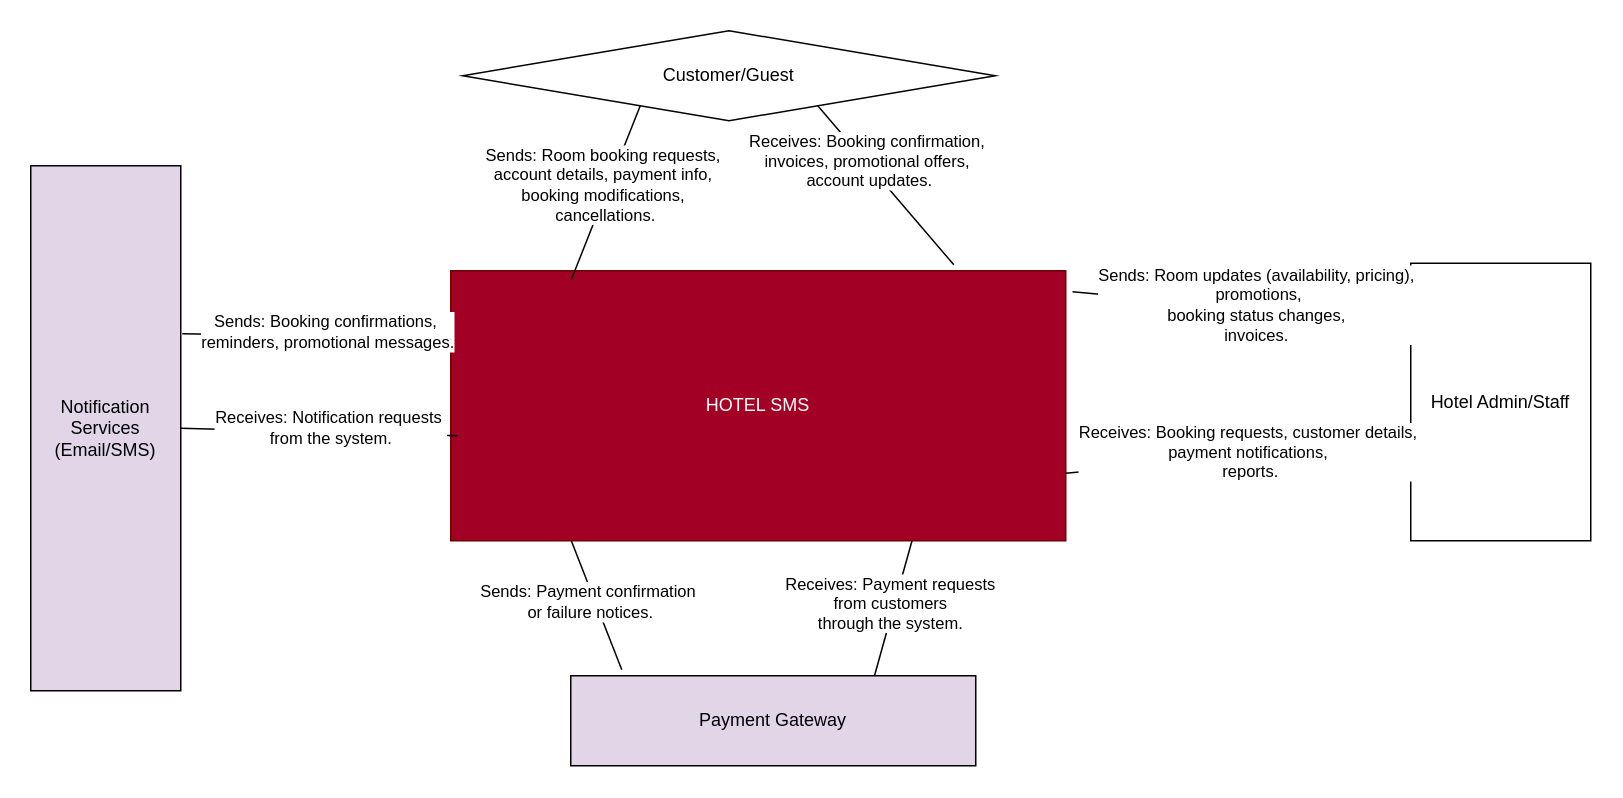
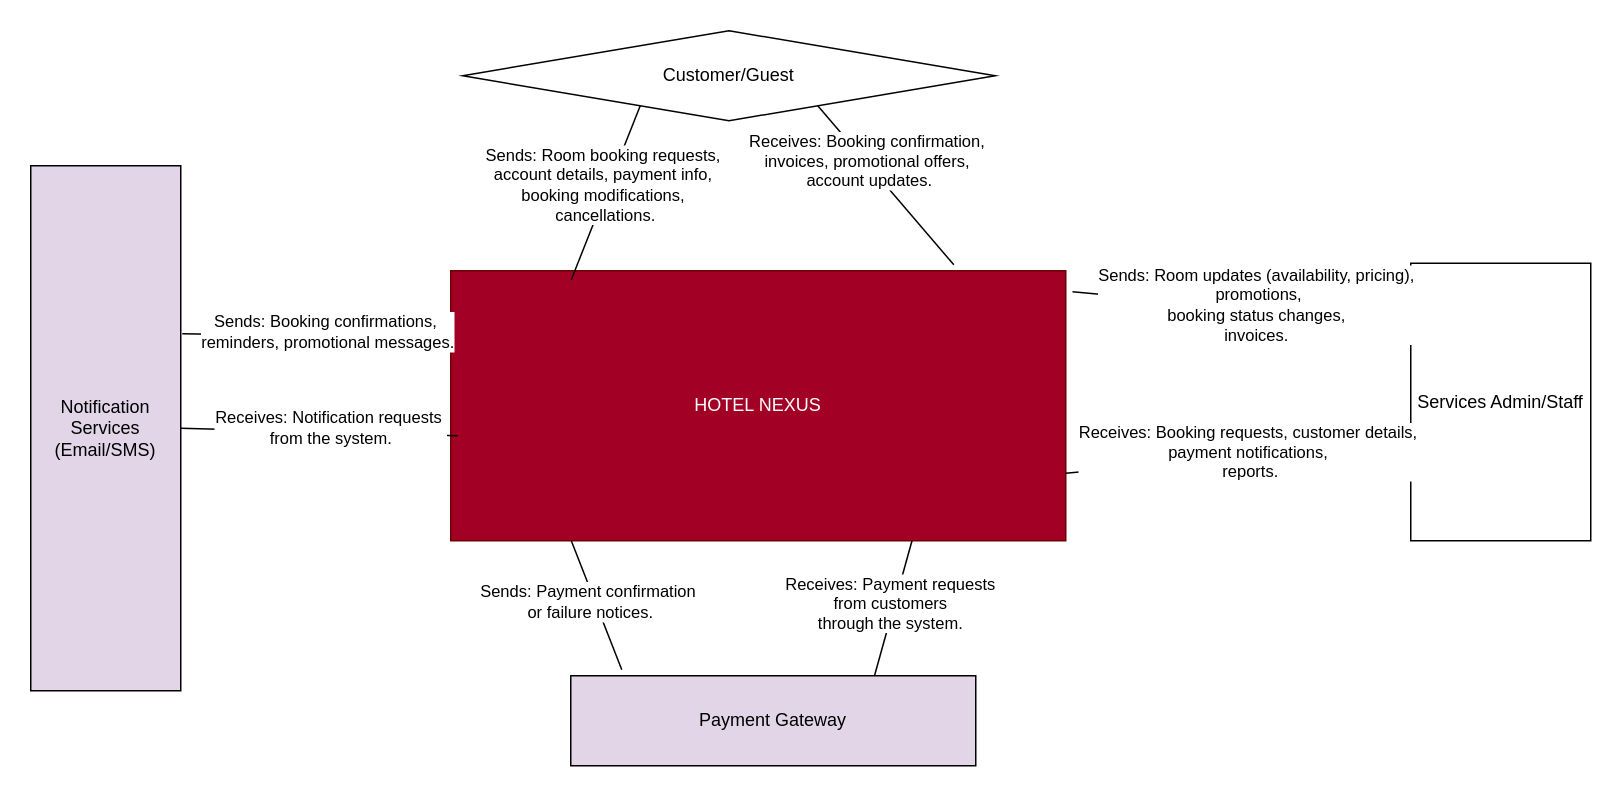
  <mxCell id="0" />
  <mxCell id="1" parent="0" />
- <mxCell id="2" value="HOTEL SMS" style="rounded=0;whiteSpace=wrap;html=1;fillColor=#a20025;fontColor=#ffffff;strokeColor=#6F0000;" vertex="1" parent="1"><mxGeometry x="300" y="180" width="410" height="180" as="geometry" /></mxCell>
+ <mxCell id="2" value="HOTEL NEXUS" style="rounded=0;whiteSpace=wrap;html=1;fillColor=#a20025;fontColor=#ffffff;strokeColor=#6F0000;" vertex="1" parent="1"><mxGeometry x="300" y="180" width="410" height="180" as="geometry" /></mxCell>
  <mxCell id="3" value="Notification Services&lt;div&gt;(Email/SMS)&lt;/div&gt;" style="rounded=0;whiteSpace=wrap;html=1;fillColor=#e1d5e7;" vertex="1" parent="1"><mxGeometry x="20" y="110" width="100" height="350" as="geometry" /></mxCell>
  <mxCell id="4" value="Payment Gateway" style="rounded=0;whiteSpace=wrap;html=1;fillColor=#e1d5e7;" vertex="1" parent="1"><mxGeometry x="380" y="450" width="270" height="60" as="geometry" /></mxCell>
- <mxCell id="5" value="Hotel Admin/Staff" style="rounded=0;whiteSpace=wrap;html=1;" vertex="1" parent="1"><mxGeometry x="940" y="175" width="120" height="185" as="geometry" /></mxCell>
+ <mxCell id="5" value="Services Admin/Staff" style="rounded=0;whiteSpace=wrap;html=1;" vertex="1" parent="1"><mxGeometry x="940" y="175" width="120" height="185" as="geometry" /></mxCell>
  <mxCell id="6" value="Customer/Guest" style="rhombus;whiteSpace=wrap;html=1;" vertex="1" parent="1"><mxGeometry x="308" y="20" width="355" height="60" as="geometry" /></mxCell>
  <mxCell id="7" value="" style="endArrow=none;html=1;rounded=0;exitX=1.01;exitY=0.32;exitDx=0;exitDy=0;entryX=0;entryY=0.25;entryDx=0;entryDy=0;exitPerimeter=0;" edge="1" parent="1" source="3" target="2"><mxGeometry width="50" height="50" relative="1" as="geometry"><mxPoint x="90" y="269.96" as="sourcePoint" /><mxPoint x="362.88" y="275" as="targetPoint" /></mxGeometry></mxCell>
  <mxCell id="8" value="Sends: Booking confirmations,&amp;nbsp;&lt;div&gt;reminders, promotional messages.&lt;/div&gt;" style="edgeLabel;html=1;align=center;verticalAlign=middle;resizable=0;points=[];" vertex="1" connectable="0" parent="7"><mxGeometry x="0.074" y="3" relative="1" as="geometry"><mxPoint as="offset" /></mxGeometry></mxCell>
  <mxCell id="9" value="" style="endArrow=none;html=1;rounded=0;entryX=0.011;entryY=0.611;entryDx=0;entryDy=0;entryPerimeter=0;exitX=1;exitY=0.5;exitDx=0;exitDy=0;" edge="1" parent="1" source="3" target="2"><mxGeometry width="50" height="50" relative="1" as="geometry"><mxPoint x="140" y="330" as="sourcePoint" /><mxPoint x="359" y="332" as="targetPoint" /></mxGeometry></mxCell>
  <mxCell id="10" value="Receives: Notification requests&amp;nbsp;&lt;div&gt;from the system.&lt;/div&gt;" style="edgeLabel;html=1;align=center;verticalAlign=middle;resizable=0;points=[];" vertex="1" connectable="0" parent="9"><mxGeometry x="0.074" y="3" relative="1" as="geometry"><mxPoint as="offset" /></mxGeometry></mxCell>
  <mxCell id="11" value="" style="endArrow=none;html=1;rounded=0;entryX=0.25;entryY=1;entryDx=0;entryDy=0;exitX=0.196;exitY=0.033;exitDx=0;exitDy=0;exitPerimeter=0;" edge="1" parent="1" source="2" target="6"><mxGeometry width="50" height="50" relative="1" as="geometry"><mxPoint x="410" y="230" as="sourcePoint" /><mxPoint x="420" y="140" as="targetPoint" /></mxGeometry></mxCell>
  <mxCell id="12" value="Sends: Room booking requests,&amp;nbsp;&lt;div&gt;account details, payment info,&amp;nbsp;&lt;div&gt;booking modifications,&amp;nbsp;&lt;/div&gt;&lt;div&gt;cancellations.&lt;/div&gt;&lt;/div&gt;" style="edgeLabel;html=1;align=center;verticalAlign=middle;resizable=0;points=[];" vertex="1" connectable="0" parent="11"><mxGeometry x="0.074" y="3" relative="1" as="geometry"><mxPoint as="offset" /></mxGeometry></mxCell>
  <mxCell id="13" value="" style="endArrow=none;html=1;rounded=0;entryX=0.75;entryY=1;entryDx=0;entryDy=0;exitX=0.818;exitY=-0.022;exitDx=0;exitDy=0;exitPerimeter=0;" edge="1" parent="1" source="2" target="6"><mxGeometry width="50" height="50" relative="1" as="geometry"><mxPoint x="590" y="250" as="sourcePoint" /><mxPoint x="590" y="130" as="targetPoint" /></mxGeometry></mxCell>
  <mxCell id="14" value="Receives: Booking confirmation,&amp;nbsp;&lt;div&gt;invoices, promotional offers,&amp;nbsp;&lt;div&gt;account updates.&lt;/div&gt;&lt;/div&gt;" style="edgeLabel;html=1;align=center;verticalAlign=middle;resizable=0;points=[];" vertex="1" connectable="0" parent="13"><mxGeometry x="0.288" y="-2" relative="1" as="geometry"><mxPoint as="offset" /></mxGeometry></mxCell>
  <mxCell id="15" value="" style="endArrow=none;html=1;rounded=0;entryX=0.196;entryY=1;entryDx=0;entryDy=0;exitX=0.126;exitY=-0.067;exitDx=0;exitDy=0;entryPerimeter=0;exitPerimeter=0;" edge="1" parent="1" source="4" target="2"><mxGeometry width="50" height="50" relative="1" as="geometry"><mxPoint x="423.88" y="507.03" as="sourcePoint" /><mxPoint x="420" y="350" as="targetPoint" /></mxGeometry></mxCell>
  <mxCell id="16" value="Sends: Payment confirmation&amp;nbsp;&lt;div&gt;or failure notices.&lt;/div&gt;" style="edgeLabel;html=1;align=center;verticalAlign=middle;resizable=0;points=[];" vertex="1" connectable="0" parent="15"><mxGeometry x="0.074" y="3" relative="1" as="geometry"><mxPoint as="offset" /></mxGeometry></mxCell>
  <mxCell id="17" value="" style="endArrow=none;html=1;rounded=0;entryX=0.75;entryY=1;entryDx=0;entryDy=0;exitX=0.75;exitY=0;exitDx=0;exitDy=0;" edge="1" parent="1" source="4" target="2"><mxGeometry width="50" height="50" relative="1" as="geometry"><mxPoint x="584" y="510" as="sourcePoint" /><mxPoint x="580" y="353" as="targetPoint" /></mxGeometry></mxCell>
  <mxCell id="18" value="Receives: Payment requests&lt;div&gt;&amp;nbsp;from customers&amp;nbsp;&lt;/div&gt;&lt;div&gt;through the system.&lt;/div&gt;" style="edgeLabel;html=1;align=center;verticalAlign=middle;resizable=0;points=[];" vertex="1" connectable="0" parent="17"><mxGeometry x="0.074" y="3" relative="1" as="geometry"><mxPoint as="offset" /></mxGeometry></mxCell>
  <mxCell id="19" value="" style="endArrow=none;html=1;rounded=0;entryX=0;entryY=0.216;entryDx=0;entryDy=0;exitX=1.011;exitY=0.078;exitDx=0;exitDy=0;entryPerimeter=0;exitPerimeter=0;" edge="1" parent="1" source="2" target="5"><mxGeometry width="50" height="50" relative="1" as="geometry"><mxPoint x="744" y="407" as="sourcePoint" /><mxPoint x="740" y="250" as="targetPoint" /></mxGeometry></mxCell>
  <mxCell id="20" value="Sends: Room updates (availability, pricing),&lt;div&gt;&amp;nbsp;promotions,&lt;div&gt;&amp;nbsp;booking status changes,&amp;nbsp;&lt;/div&gt;&lt;div&gt;invoices.&lt;/div&gt;&lt;/div&gt;" style="edgeLabel;html=1;align=center;verticalAlign=middle;resizable=0;points=[];" vertex="1" connectable="0" parent="19"><mxGeometry x="0.074" y="3" relative="1" as="geometry"><mxPoint as="offset" /></mxGeometry></mxCell>
  <mxCell id="21" value="" style="endArrow=none;html=1;rounded=0;entryX=-0.017;entryY=0.641;entryDx=0;entryDy=0;exitX=1;exitY=0.75;exitDx=0;exitDy=0;entryPerimeter=0;" edge="1" parent="1" source="2" target="5"><mxGeometry width="50" height="50" relative="1" as="geometry"><mxPoint x="643.08" y="342.99" as="sourcePoint" /><mxPoint x="950" y="330.005" as="targetPoint" /></mxGeometry></mxCell>
  <mxCell id="22" value="Receives: Booking requests, customer details,&amp;nbsp;&lt;div&gt;payment notifications,&amp;nbsp;&lt;/div&gt;&lt;div&gt;reports.&lt;/div&gt;" style="edgeLabel;html=1;align=center;verticalAlign=middle;resizable=0;points=[];" vertex="1" connectable="0" parent="21"><mxGeometry x="0.074" y="3" relative="1" as="geometry"><mxPoint as="offset" /></mxGeometry></mxCell>
